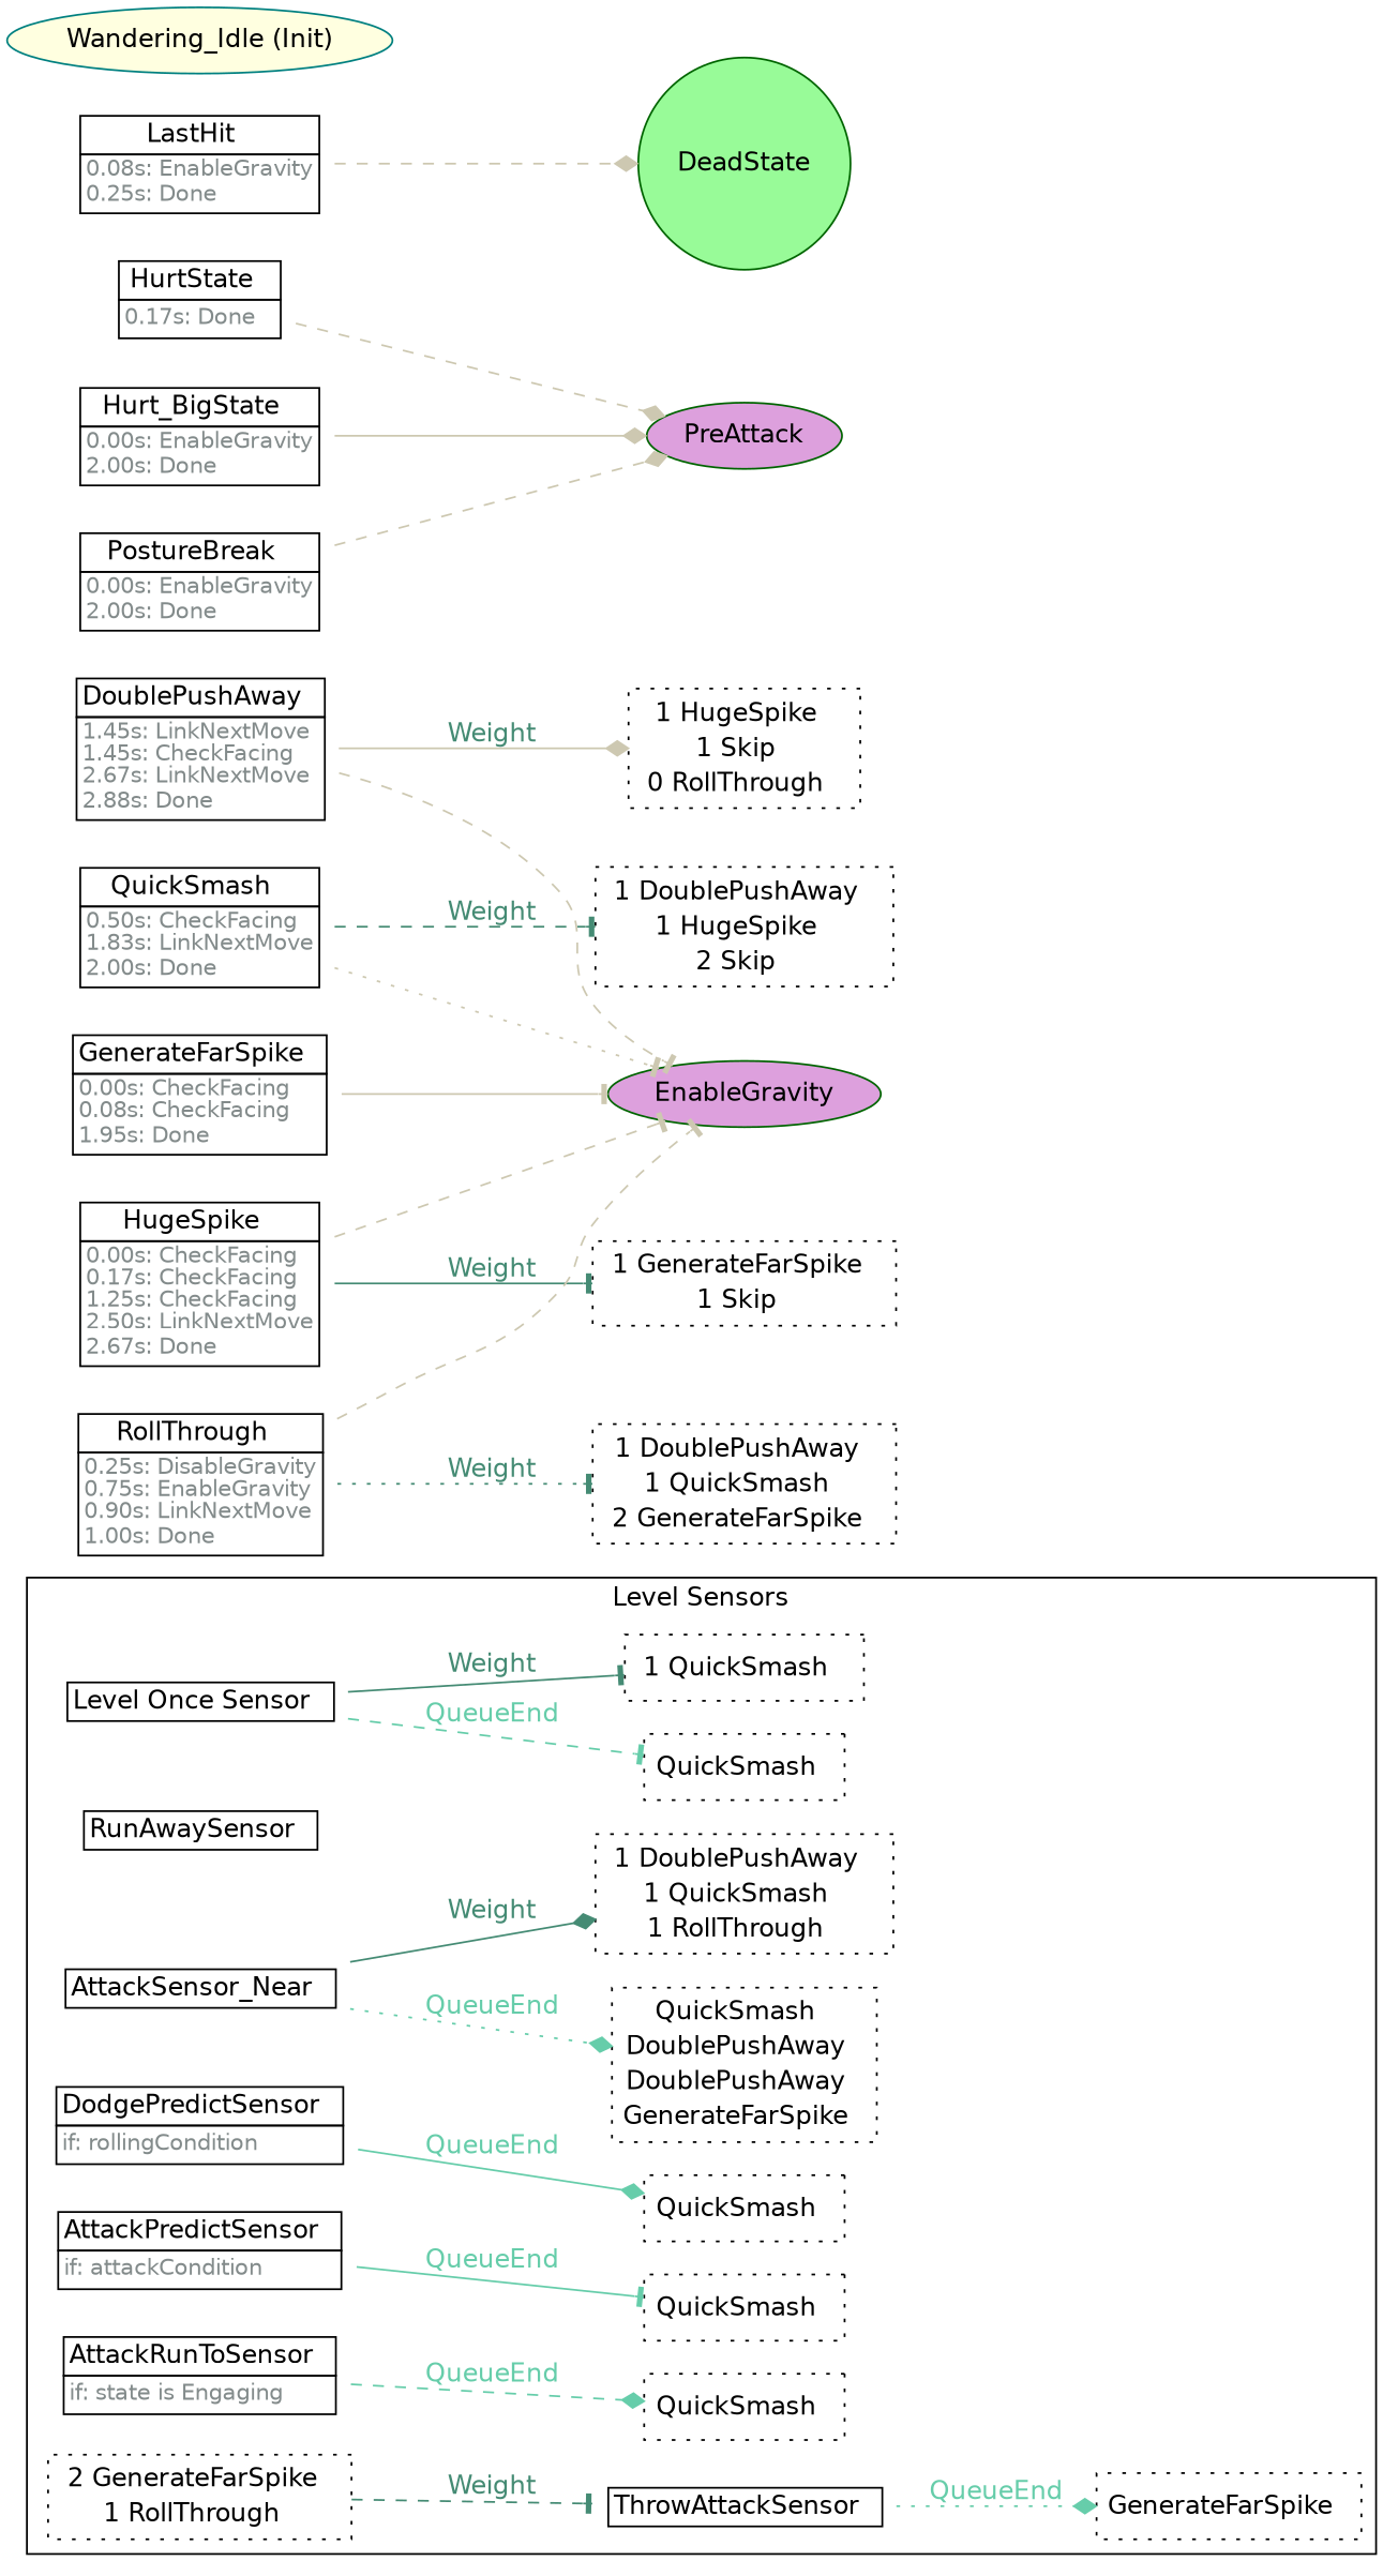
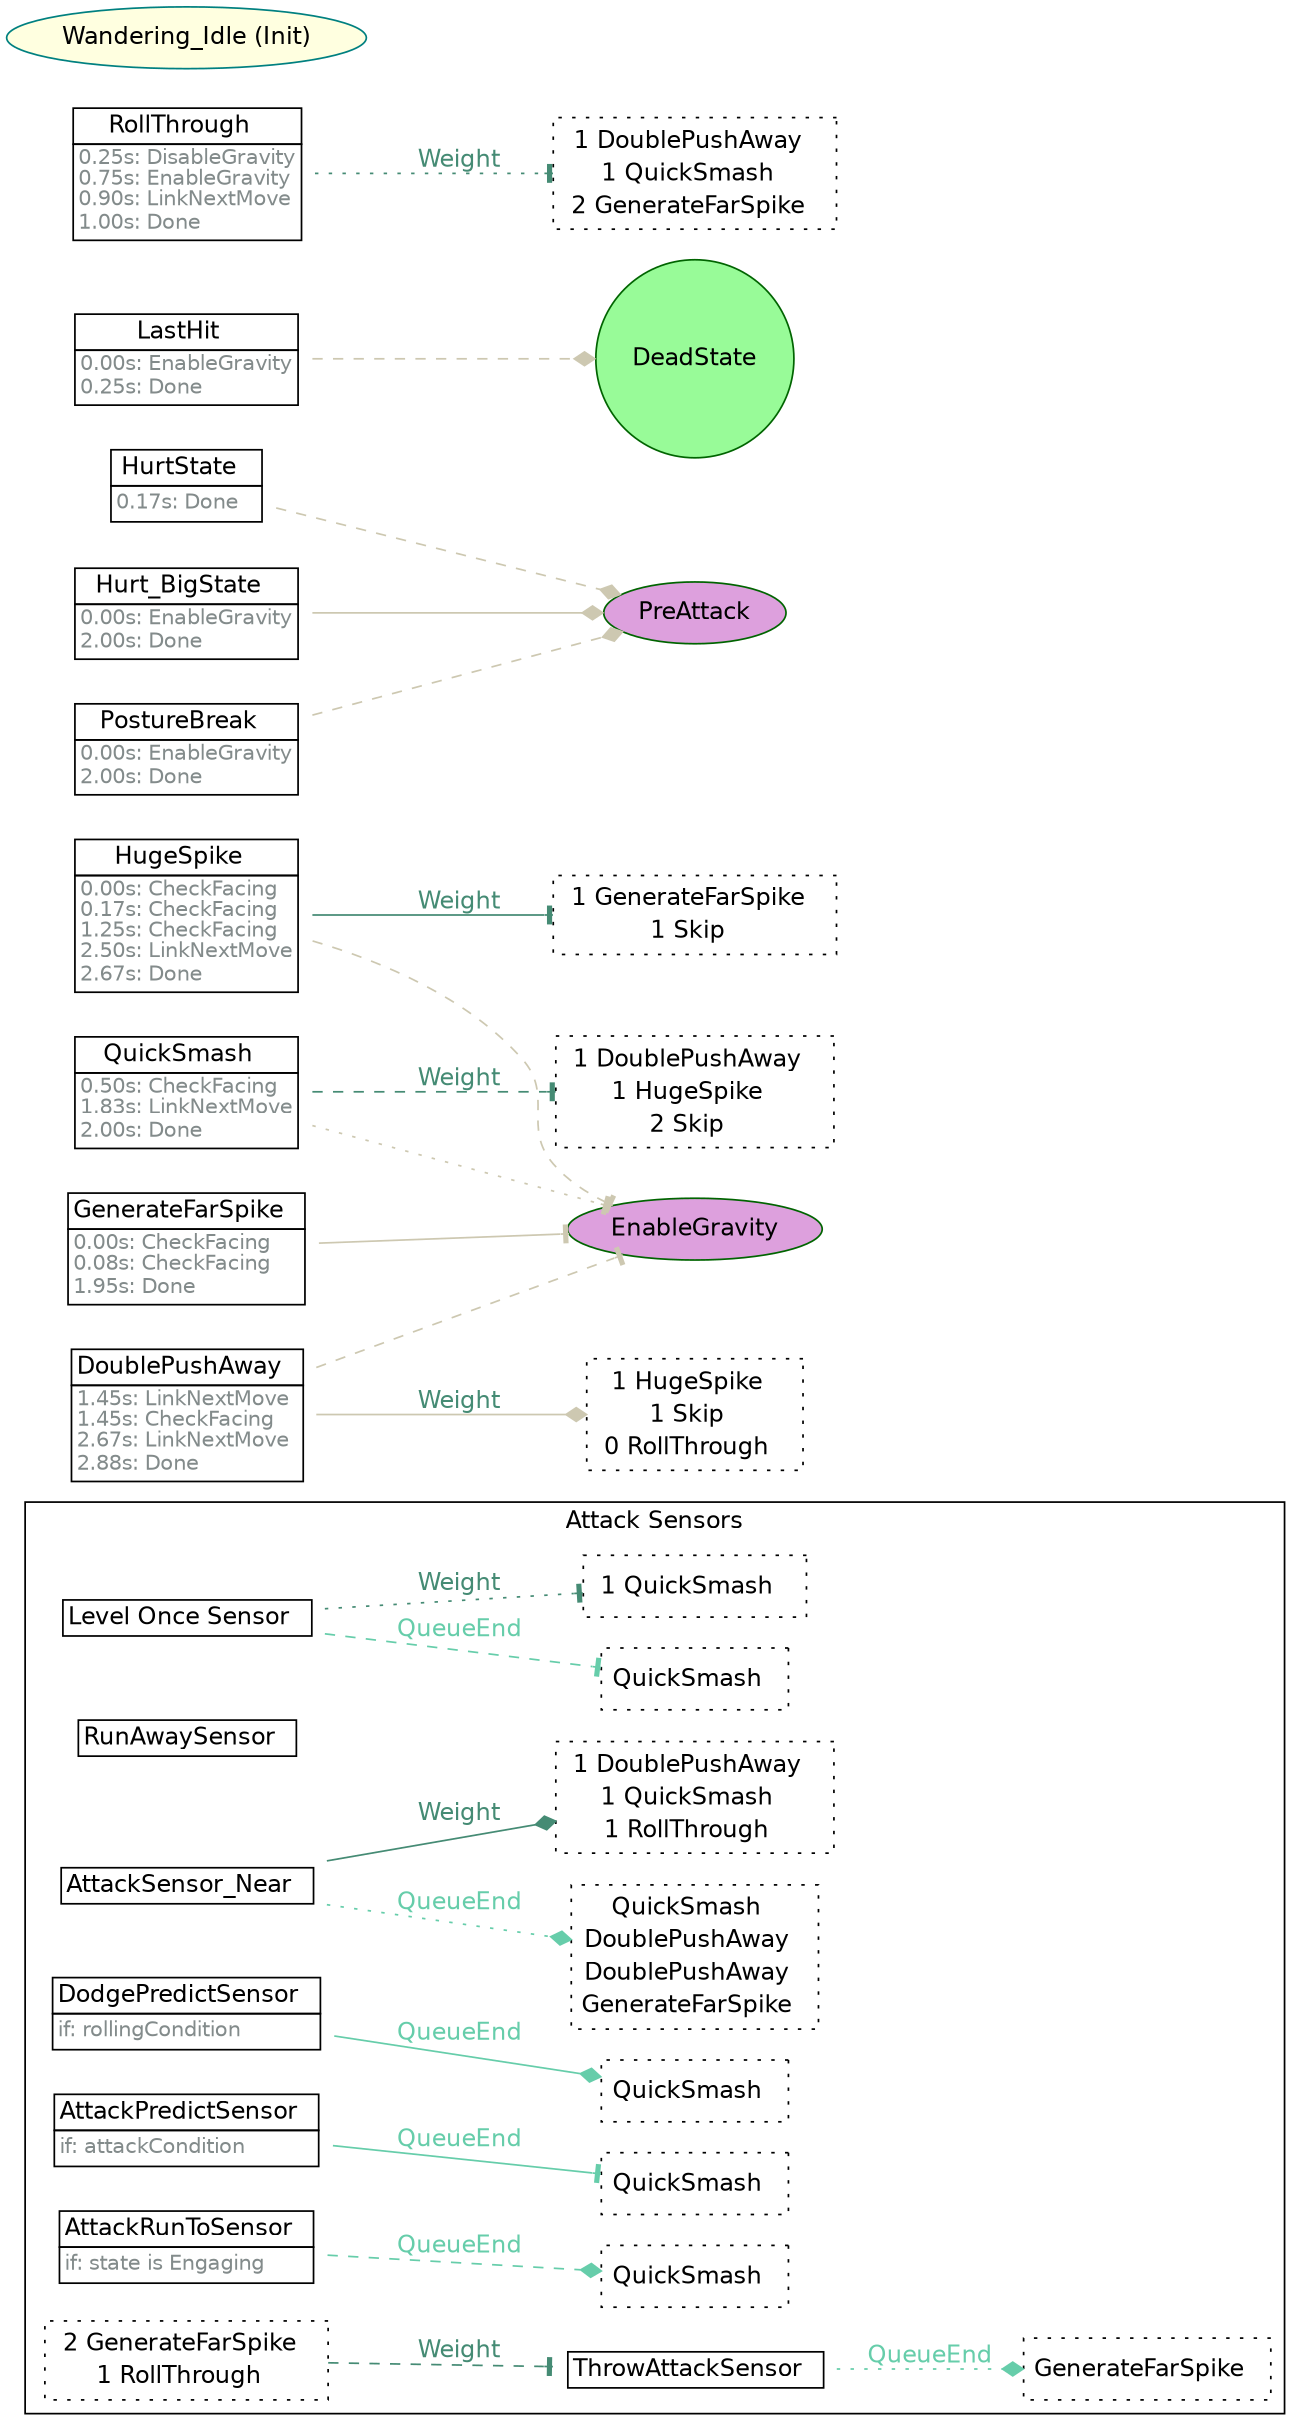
  strict digraph {
    rankdir=LR
    node [fontname=Helvetica shape=plaintext]
    edge [arrowhead=tee color=cornsilk3 fontcolor=cornsilk3 fontname=Helvetica style=dashed]
    n1 [label=<<TABLE border="0" cellspacing="0" cellborder="1" cellpadding="2"><TR><TD>Level Once Sensor  </TD></TR></TABLE>>]
    n2 [label=<<TABLE border="0" cellspacing="0" cellborder="0" cellpadding="2"><TR><TD>QuickSmash  </TD></TR></TABLE>> margin=0.05 shape=box style=dotted]
    n3 [label=<<TABLE border="0" cellspacing="0" cellborder="0" cellpadding="2"><TR><TD>1 QuickSmash  </TD></TR></TABLE>> shape=box style=dotted]
    n4 [label=<<TABLE border="0" cellspacing="0" cellborder="1" cellpadding="2"><TR><TD>RunAwaySensor  </TD></TR></TABLE>>]
    n5 [label=<<TABLE border="0" cellspacing="0" cellborder="1" cellpadding="2"><TR><TD>AttackSensor_Near  </TD></TR></TABLE>>]
    n6 [label=<<TABLE border="0" cellspacing="0" cellborder="0" cellpadding="2"><TR><TD>QuickSmash  </TD></TR><TR><TD>DoublePushAway  </TD></TR><TR><TD>DoublePushAway  </TD></TR><TR><TD>GenerateFarSpike  </TD></TR></TABLE>> margin=0.05 shape=box style=dotted]
    n7 [label=<<TABLE border="0" cellspacing="0" cellborder="0" cellpadding="2"><TR><TD>1 DoublePushAway  </TD></TR><TR><TD>1 QuickSmash  </TD></TR><TR><TD>1 RollThrough  </TD></TR></TABLE>> shape=box style=dotted]
    n8 [label=<<TABLE border="0" cellspacing="0" cellborder="1" cellpadding="2"><TR><TD>DodgePredictSensor  </TD></TR><TR><TD align="left" balign="left"><FONT point-size="12" color="azure4">if: rollingCondition</FONT>  </TD></TR></TABLE>>]
    n9 [label=<<TABLE border="0" cellspacing="0" cellborder="0" cellpadding="2"><TR><TD>QuickSmash  </TD></TR></TABLE>> margin=0.05 shape=box style=dotted]
    n10 [label=<<TABLE border="0" cellspacing="0" cellborder="1" cellpadding="2"><TR><TD>AttackPredictSensor  </TD></TR><TR><TD align="left" balign="left"><FONT point-size="12" color="azure4">if: attackCondition</FONT>  </TD></TR></TABLE>>]
    n11 [label=<<TABLE border="0" cellspacing="0" cellborder="0" cellpadding="2"><TR><TD>QuickSmash  </TD></TR></TABLE>> margin=0.05 shape=box style=dotted]
    n12 [label=<<TABLE border="0" cellspacing="0" cellborder="1" cellpadding="2"><TR><TD>AttackRunToSensor  </TD></TR><TR><TD align="left" balign="left"><FONT point-size="12" color="azure4">if: state is Engaging</FONT>  </TD></TR></TABLE>>]
    n13 [label=<<TABLE border="0" cellspacing="0" cellborder="0" cellpadding="2"><TR><TD>QuickSmash  </TD></TR></TABLE>> margin=0.05 shape=box style=dotted]
    n14 [label=<<TABLE border="0" cellspacing="0" cellborder="1" cellpadding="2"><TR><TD>ThrowAttackSensor  </TD></TR></TABLE>>]
    n15 [label=<<TABLE border="0" cellspacing="0" cellborder="0" cellpadding="2"><TR><TD>GenerateFarSpike  </TD></TR></TABLE>> margin=0.05 shape=box style=dotted]
    n16 [label=<<TABLE border="0" cellspacing="0" cellborder="0" cellpadding="2"><TR><TD>2 GenerateFarSpike  </TD></TR><TR><TD>1 RollThrough  </TD></TR></TABLE>> shape=box style=dotted]
    n17 [label=<<TABLE border="0" cellspacing="0" cellborder="1" cellpadding="2"><TR><TD>QuickSmash  </TD></TR><TR><TD align="left" balign="left"><FONT point-size="12" color="azure4">0.50s: CheckFacing<br/>1.83s: LinkNextMove<br/>2.00s: Done</FONT>  </TD></TR></TABLE>>]
    n18 [color=darkgreen fillcolor=plum label=EnableGravity shape=ellipse style=filled]
    n19 [label=<<TABLE border="0" cellspacing="0" cellborder="0" cellpadding="2"><TR><TD>1 DoublePushAway  </TD></TR><TR><TD>1 HugeSpike  </TD></TR><TR><TD>2 Skip  </TD></TR></TABLE>> shape=box style=dotted]
    n20 [label=<<TABLE border="0" cellspacing="0" cellborder="1" cellpadding="2"><TR><TD>HugeSpike  </TD></TR><TR><TD align="left" balign="left"><FONT point-size="12" color="azure4">0.00s: CheckFacing<br/>0.17s: CheckFacing<br/>1.25s: CheckFacing<br/>2.50s: LinkNextMove<br/>2.67s: Done</FONT>  </TD></TR></TABLE>>]
    n21 [label=<<TABLE border="0" cellspacing="0" cellborder="0" cellpadding="2"><TR><TD>1 GenerateFarSpike  </TD></TR><TR><TD>1 Skip  </TD></TR></TABLE>> shape=box style=dotted]
    n22 [label=<<TABLE border="0" cellspacing="0" cellborder="1" cellpadding="2"><TR><TD>DoublePushAway  </TD></TR><TR><TD align="left" balign="left"><FONT point-size="12" color="azure4">1.45s: LinkNextMove<br/>1.45s: CheckFacing<br/>2.67s: LinkNextMove<br/>2.88s: Done</FONT>  </TD></TR></TABLE>>]
    n23 [label=<<TABLE border="0" cellspacing="0" cellborder="0" cellpadding="2"><TR><TD>1 HugeSpike  </TD></TR><TR><TD>1 Skip  </TD></TR><TR><TD>0 RollThrough  </TD></TR></TABLE>> shape=box style=dotted]
    n24 [label=<<TABLE border="0" cellspacing="0" cellborder="1" cellpadding="2"><TR><TD>GenerateFarSpike  </TD></TR><TR><TD align="left" balign="left"><FONT point-size="12" color="azure4">0.00s: CheckFacing<br/>0.08s: CheckFacing<br/>1.95s: Done</FONT>  </TD></TR></TABLE>>]
    n25 [label=<<TABLE border="0" cellspacing="0" cellborder="1" cellpadding="2"><TR><TD>HurtState  </TD></TR><TR><TD align="left" balign="left"><FONT point-size="12" color="azure4">0.17s: Done</FONT>  </TD></TR></TABLE>>]
    PreAttack [color=darkgreen fillcolor=plum shape=ellipse style=filled]
    n27 [label=<<TABLE border="0" cellspacing="0" cellborder="1" cellpadding="2"><TR><TD>Hurt_BigState  </TD></TR><TR><TD align="left" balign="left"><FONT point-size="12" color="azure4">0.00s: EnableGravity<br/>2.00s: Done</FONT>  </TD></TR></TABLE>>]
-   n28 [label=<<TABLE border="0" cellspacing="0" cellborder="1" cellpadding="2"><TR><TD>LastHit  </TD></TR><TR><TD align="left" balign="left"><FONT point-size="12" color="azure4">0.08s: EnableGravity<br/>0.25s: Done</FONT>  </TD></TR></TABLE>>]
+   n28 [label=<<TABLE border="0" cellspacing="0" cellborder="1" cellpadding="2"><TR><TD>LastHit  </TD></TR><TR><TD align="left" balign="left"><FONT point-size="12" color="azure4">0.00s: EnableGravity<br/>0.25s: Done</FONT>  </TD></TR></TABLE>>]
    DeadState [color=darkgreen fillcolor=palegreen shape=circle style=filled]
    n30 [label=<<TABLE border="0" cellspacing="0" cellborder="1" cellpadding="2"><TR><TD>PostureBreak  </TD></TR><TR><TD align="left" balign="left"><FONT point-size="12" color="azure4">0.00s: EnableGravity<br/>2.00s: Done</FONT>  </TD></TR></TABLE>>]
    n31 [label=<<TABLE border="0" cellspacing="0" cellborder="1" cellpadding="2"><TR><TD>RollThrough  </TD></TR><TR><TD align="left" balign="left"><FONT point-size="12" color="azure4">0.25s: DisableGravity<br/>0.75s: EnableGravity<br/>0.90s: LinkNextMove<br/>1.00s: Done</FONT>  </TD></TR></TABLE>>]
    n32 [label=<<TABLE border="0" cellspacing="0" cellborder="0" cellpadding="2"><TR><TD>1 DoublePushAway  </TD></TR><TR><TD>1 QuickSmash  </TD></TR><TR><TD>2 GenerateFarSpike  </TD></TR></TABLE>> shape=box style=dotted]
    n33 [color=teal fillcolor=lightyellow label="Wandering_Idle (Init)" shape=ellipse style=filled]
    subgraph cluster_1 {
      fontname=Helvetica
-     label="Level Sensors"
+     label="Attack Sensors"
      rank=sink
      n1
      n2
      n3
      n4
      n5
      n6
      n7
      n8
      n9
      n10
      n11
      n12
      n13
      n14
      n15
      n16
    }
    n1 -> n2 [color=aquamarine3 fontcolor=aquamarine3 label=QueueEnd]
-   n1 -> n3 [color=aquamarine4 fontcolor=aquamarine4 label=Weight style=solid]
+   n1 -> n3 [color=aquamarine4 fontcolor=aquamarine4 label=Weight style=dotted]
    n5 -> n6 [arrowhead=diamond color=aquamarine3 fontcolor=aquamarine3 label=QueueEnd style=dotted]
    n5 -> n7 [arrowhead=diamond color=aquamarine4 fontcolor=aquamarine4 label=Weight style=solid]
    n8 -> n9 [arrowhead=diamond color=aquamarine3 fontcolor=aquamarine3 label=QueueEnd style=solid]
    n10 -> n11 [color=aquamarine3 fontcolor=aquamarine3 label=QueueEnd style=solid]
    n12 -> n13 [arrowhead=diamond color=aquamarine3 fontcolor=aquamarine3 label=QueueEnd]
    n14 -> n15 [arrowhead=diamond color=aquamarine3 fontcolor=aquamarine3 label=QueueEnd style=dotted]
    n16 -> n14 [color=aquamarine4 fontcolor=aquamarine4 label=Weight]
    n17 -> n18 [style=dotted]
    n17 -> n19 [color=aquamarine4 fontcolor=aquamarine4 label=Weight]
    n20 -> n18
    n20 -> n21 [color=aquamarine4 fontcolor=aquamarine4 label=Weight style=solid]
    n22 -> n18
    n22 -> n23 [arrowhead=diamond fontcolor=aquamarine4 label=Weight style=solid]
    n24 -> n18 [style=solid]
    n25 -> PreAttack [arrowhead=diamond]
    n27 -> PreAttack [arrowhead=diamond style=solid]
    n28 -> DeadState [arrowhead=diamond]
    n30 -> PreAttack [arrowhead=diamond]
-   n31 -> n18
    n31 -> n32 [color=aquamarine4 fontcolor=aquamarine4 label=Weight style=dotted]
  }
